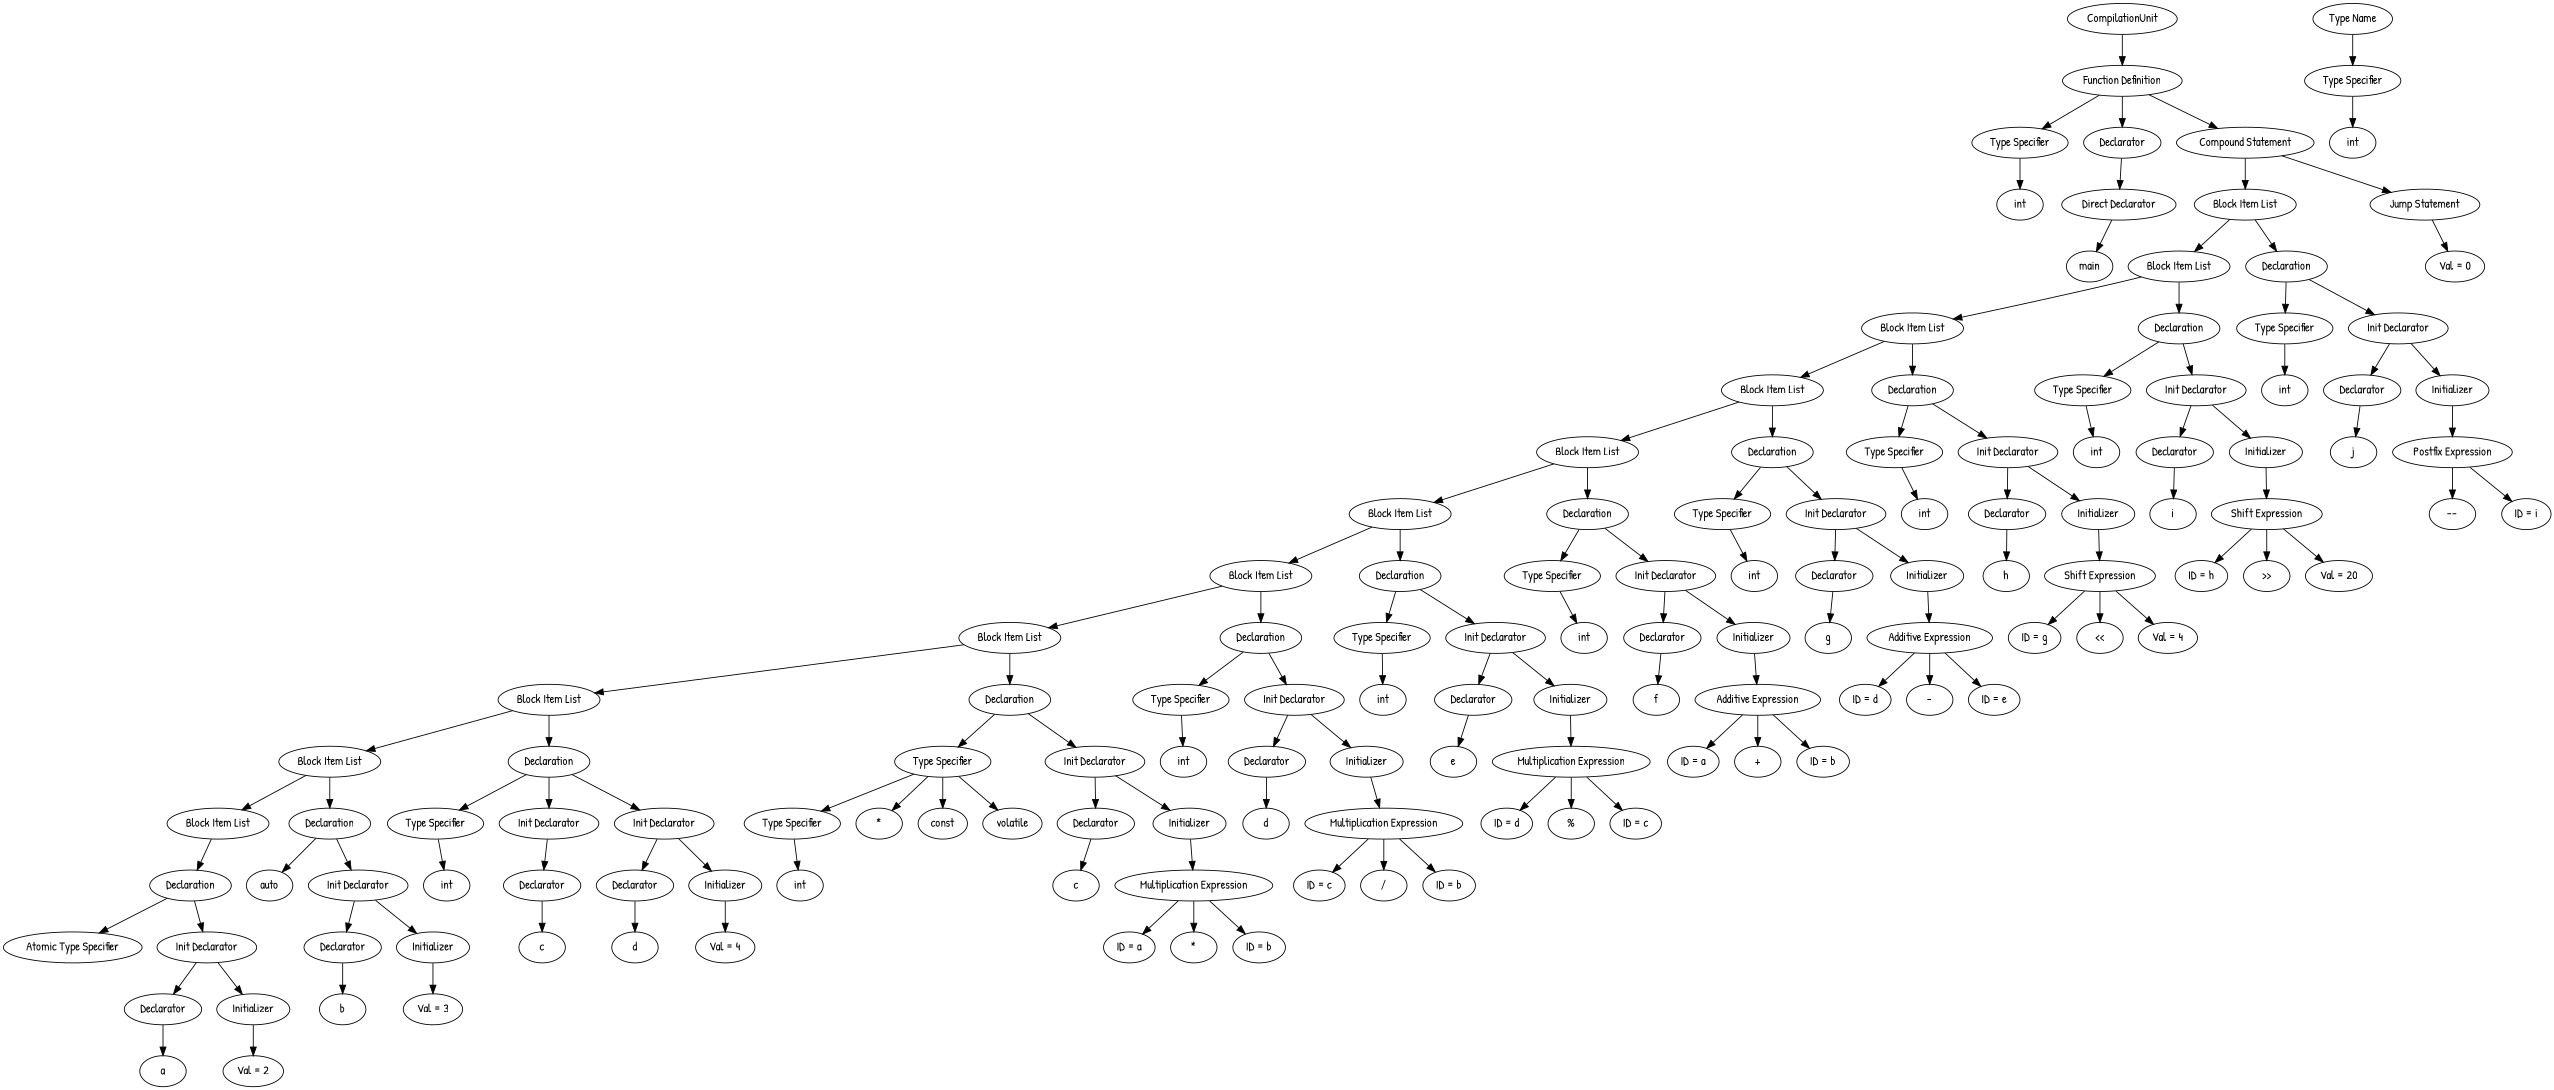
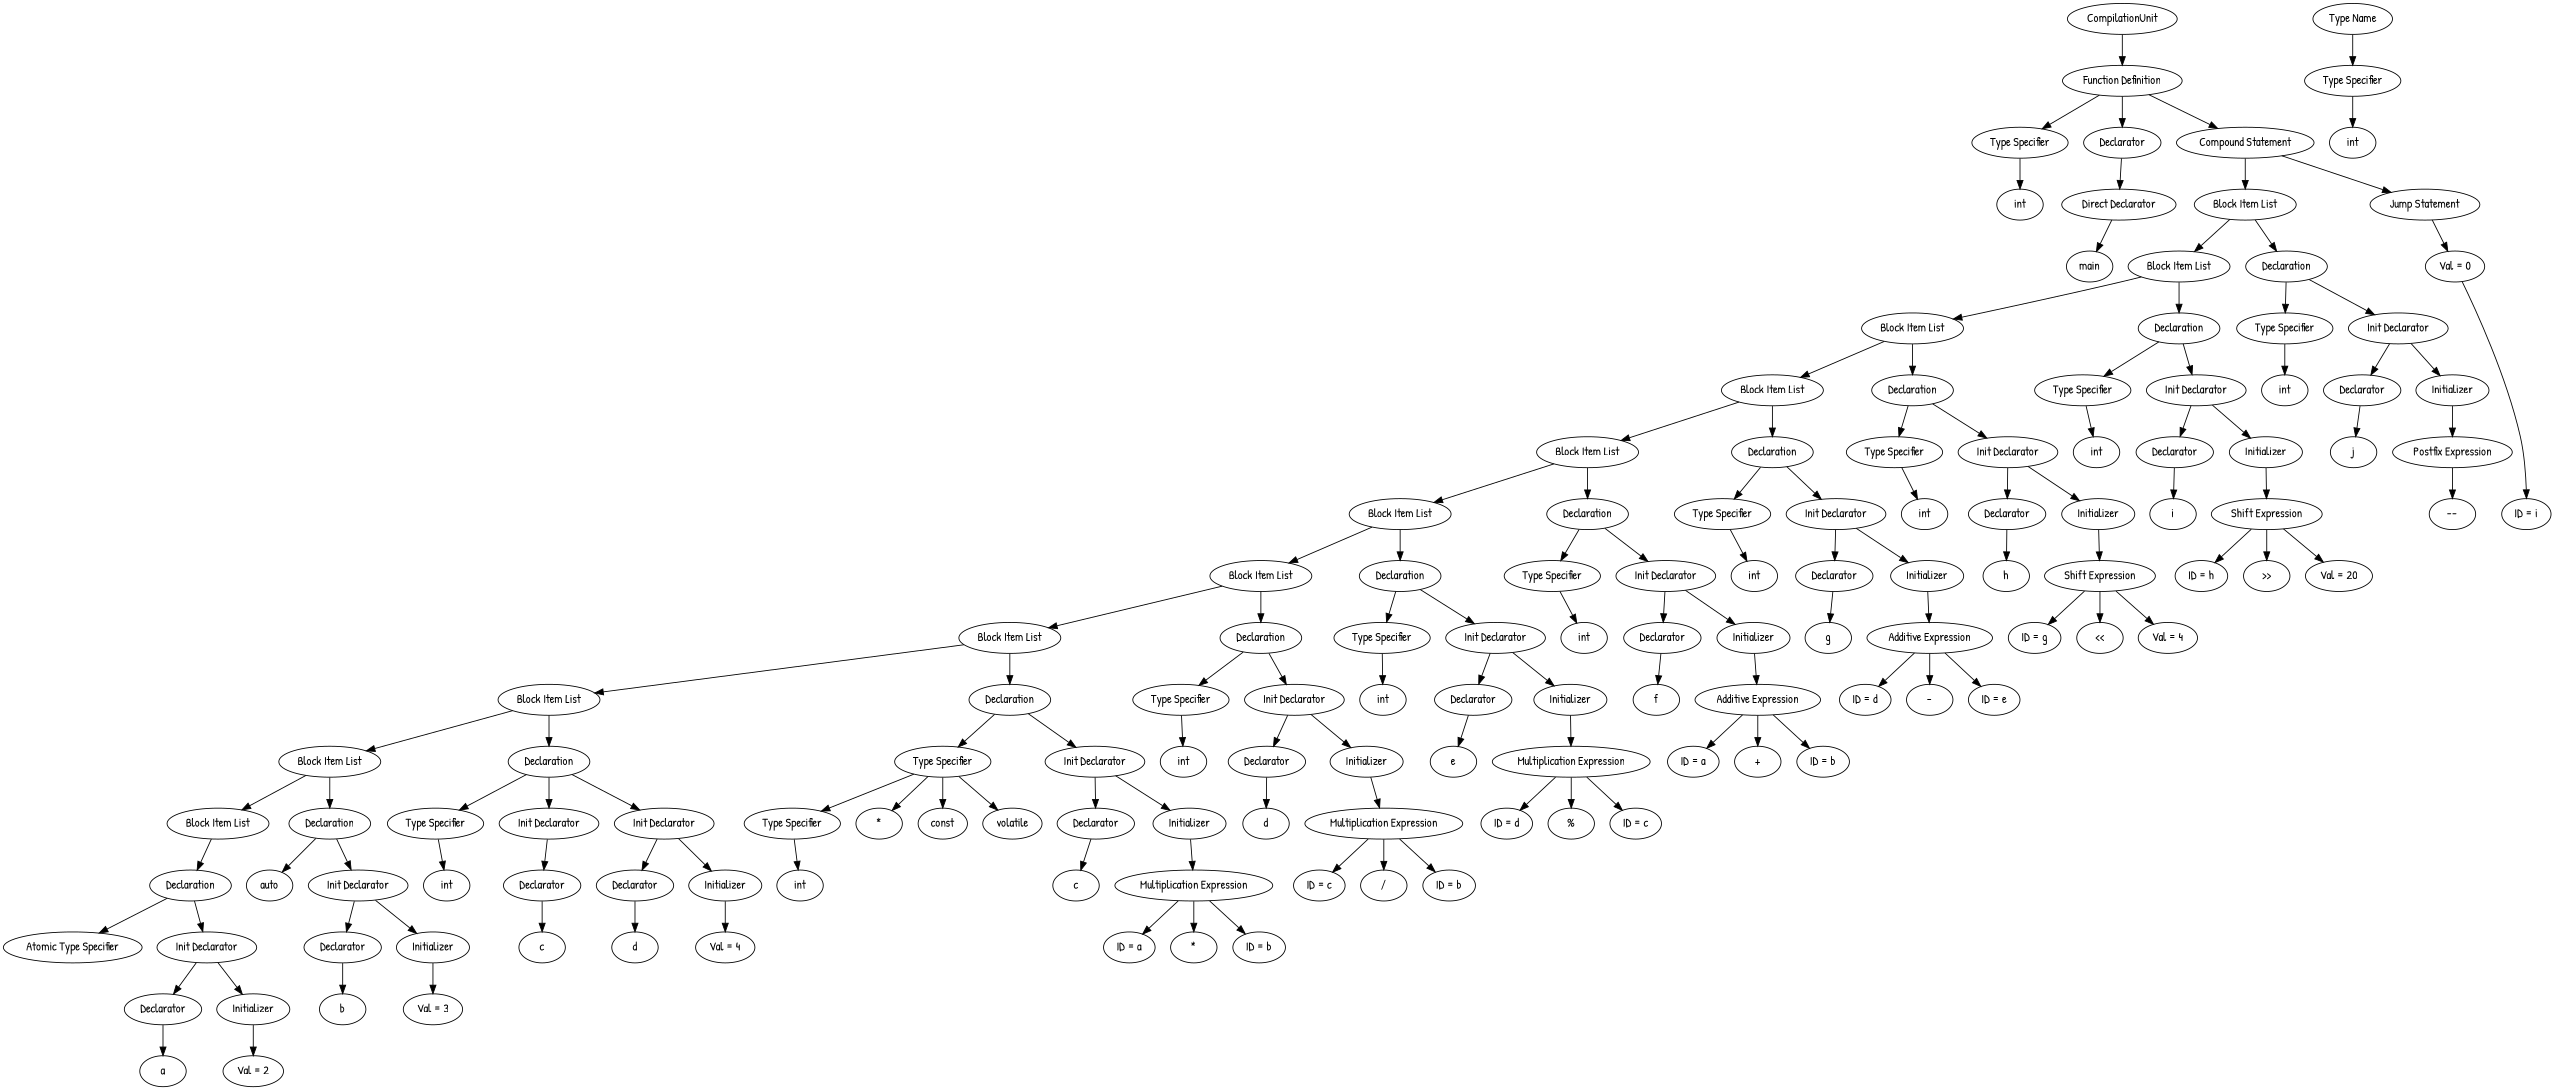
  digraph {
    fontname="Patrick Hand"
    node [fontname="Patrick Hand"]
    edge [fontname="Patrick Hand"]
    n1 [label=CompilationUnit]
    n2 [label="Function Definition"]
    n3 [label="Type Specifier"]
    n4 [label=Declarator]
    n5 [label="Compound Statement"]
    n6 [label=int]
    n7 [label="Direct Declarator"]
    n8 [label="Block Item List"]
    n9 [label="Jump Statement"]
    n10 [label=main]
    n11 [label="Block Item List"]
    n12 [label=Declaration]
    n13 [label="Val = 0"]
    n14 [label="Block Item List"]
    n15 [label=Declaration]
    n16 [label="Type Specifier"]
    n17 [label="Init Declarator"]
    n18 [label="Block Item List"]
    n19 [label=Declaration]
    n20 [label="Type Specifier"]
    n21 [label="Init Declarator"]
    n22 [label="Block Item List"]
    n23 [label=Declaration]
    n24 [label="Type Specifier"]
    n25 [label="Init Declarator"]
    n26 [label="Block Item List"]
    n27 [label=Declaration]
    n28 [label="Type Specifier"]
    n29 [label="Init Declarator"]
    n30 [label="Block Item List"]
    n31 [label=Declaration]
    n32 [label="Type Specifier"]
    n33 [label="Init Declarator"]
    n34 [label="Block Item List"]
    n35 [label=Declaration]
    n36 [label="Type Specifier"]
    n37 [label="Init Declarator"]
    n38 [label="Block Item List"]
    n39 [label=Declaration]
    n40 [label="Type Specifier"]
    n41 [label="Init Declarator"]
    n42 [label="Block Item List"]
    n43 [label=Declaration]
    n44 [label="Type Specifier"]
    n45 [label="Init Declarator"]
    n46 [label="Block Item List"]
    n47 [label=Declaration]
    n48 [label="Type Specifier"]
    n49 [label="Init Declarator"]
    n50 [label="Init Declarator"]
    n51 [label=Declaration]
    n52 [label=auto]
    n53 [label="Init Declarator"]
    n54 [label="Atomic Type Specifier"]
    n55 [label="Init Declarator"]
    n56 [label=Declarator]
    n57 [label=Initializer]
    n58 [label="Type Name"]
    n59 [label="Type Specifier"]
    n60 [label=int]
    n61 [label=a]
    n62 [label="Val = 2"]
    n63 [label=Declarator]
    n64 [label=Initializer]
    n65 [label=b]
    n66 [label="Val = 3"]
    n67 [label=int]
    n68 [label=Declarator]
    n69 [label=Declarator]
    n70 [label=Initializer]
    n71 [label=c]
    n72 [label=d]
    n73 [label="Val = 4"]
    n74 [label="Type Specifier"]
    n75 [label="*"]
    n76 [label=const]
    n77 [label=volatile]
    n78 [label=Declarator]
    n79 [label=Initializer]
    n80 [label=int]
    n81 [label=c]
    n82 [label="Multiplication Expression"]
    n83 [label="ID = a"]
    n84 [label="*"]
    n85 [label="ID = b"]
    n86 [label=int]
    n87 [label=Declarator]
    n88 [label=Initializer]
    n89 [label=d]
    n90 [label="Multiplication Expression"]
    n91 [label="ID = c"]
    n92 [label="/"]
    n93 [label="ID = b"]
    n94 [label=int]
    n95 [label=Declarator]
    n96 [label=Initializer]
    n97 [label=e]
    n98 [label="Multiplication Expression"]
    n99 [label="ID = d"]
    n100 [label="%"]
    n101 [label="ID = c"]
    n102 [label=int]
    n103 [label=Declarator]
    n104 [label=Initializer]
    n105 [label=f]
    n106 [label="Additive Expression"]
    n107 [label="ID = a"]
    n108 [label="+"]
    n109 [label="ID = b"]
    n110 [label=int]
    n111 [label=Declarator]
    n112 [label=Initializer]
    n113 [label=g]
    n114 [label="Additive Expression"]
    n115 [label="ID = d"]
    n116 [label="-"]
    n117 [label="ID = e"]
    n118 [label=int]
    n119 [label=Declarator]
    n120 [label=Initializer]
    n121 [label=h]
    n122 [label="Shift Expression"]
    n123 [label="ID = g"]
    n124 [label="<<"]
    n125 [label="Val = 4"]
    n126 [label=int]
    n127 [label=Declarator]
    n128 [label=Initializer]
    n129 [label=i]
    n130 [label="Shift Expression"]
    n131 [label="ID = h"]
    n132 [label=">>"]
    n133 [label="Val = 20"]
    n134 [label=int]
    n135 [label=Declarator]
    n136 [label=Initializer]
    n137 [label=j]
    n138 [label="Postfix Expression"]
    n139 [label="ID = i"]
    n140 [label="--"]
    n1 -> n2
    n2 -> n3
    n2 -> n4
    n2 -> n5
    n3 -> n6
    n4 -> n7
    n5 -> n8
    n5 -> n9
    n7 -> n10
    n8 -> n11
    n8 -> n12
    n9 -> n13
    n11 -> n14
    n11 -> n15
    n12 -> n16
    n12 -> n17
    n14 -> n18
    n14 -> n19
    n15 -> n20
    n15 -> n21
    n16 -> n134
    n17 -> n135
    n17 -> n136
    n18 -> n22
    n18 -> n23
    n19 -> n24
    n19 -> n25
    n20 -> n126
    n21 -> n127
    n21 -> n128
    n22 -> n26
    n22 -> n27
    n23 -> n28
    n23 -> n29
    n24 -> n118
    n25 -> n119
    n25 -> n120
    n26 -> n30
    n26 -> n31
    n27 -> n32
    n27 -> n33
    n28 -> n110
    n29 -> n111
    n29 -> n112
    n30 -> n34
    n30 -> n35
    n31 -> n36
    n31 -> n37
    n32 -> n102
    n33 -> n103
    n33 -> n104
    n34 -> n38
    n34 -> n39
    n35 -> n40
    n35 -> n41
    n36 -> n94
    n37 -> n95
    n37 -> n96
    n38 -> n42
    n38 -> n43
    n39 -> n44
    n39 -> n45
    n40 -> n86
    n41 -> n87
    n41 -> n88
    n42 -> n46
    n42 -> n47
    n43 -> n48
    n43 -> n49
    n43 -> n50
    n44 -> n74
    n44 -> n75
    n44 -> n76
    n44 -> n77
    n45 -> n78
    n45 -> n79
    n46 -> n51
    n47 -> n52
    n47 -> n53
    n48 -> n67
    n49 -> n68
    n50 -> n69
    n50 -> n70
    n51 -> n54
    n51 -> n55
    n53 -> n63
    n53 -> n64
    n55 -> n56
    n55 -> n57
    n56 -> n61
    n57 -> n62
    n58 -> n59
    n59 -> n60
    n63 -> n65
    n64 -> n66
    n68 -> n71
    n69 -> n72
    n70 -> n73
    n74 -> n80
    n78 -> n81
    n79 -> n82
    n82 -> n83
    n82 -> n84
    n82 -> n85
    n87 -> n89
    n88 -> n90
    n90 -> n91
    n90 -> n92
    n90 -> n93
    n95 -> n97
    n96 -> n98
    n98 -> n99
    n98 -> n100
    n98 -> n101
    n103 -> n105
    n104 -> n106
    n106 -> n107
    n106 -> n108
    n106 -> n109
    n111 -> n113
    n112 -> n114
    n114 -> n115
    n114 -> n116
    n114 -> n117
    n119 -> n121
    n120 -> n122
    n122 -> n123
    n122 -> n124
    n122 -> n125
    n127 -> n129
    n128 -> n130
    n130 -> n131
    n130 -> n132
    n130 -> n133
    n135 -> n137
    n136 -> n138
-   n138 -> n139
+   n13 -> n139
    n138 -> n140
  }
